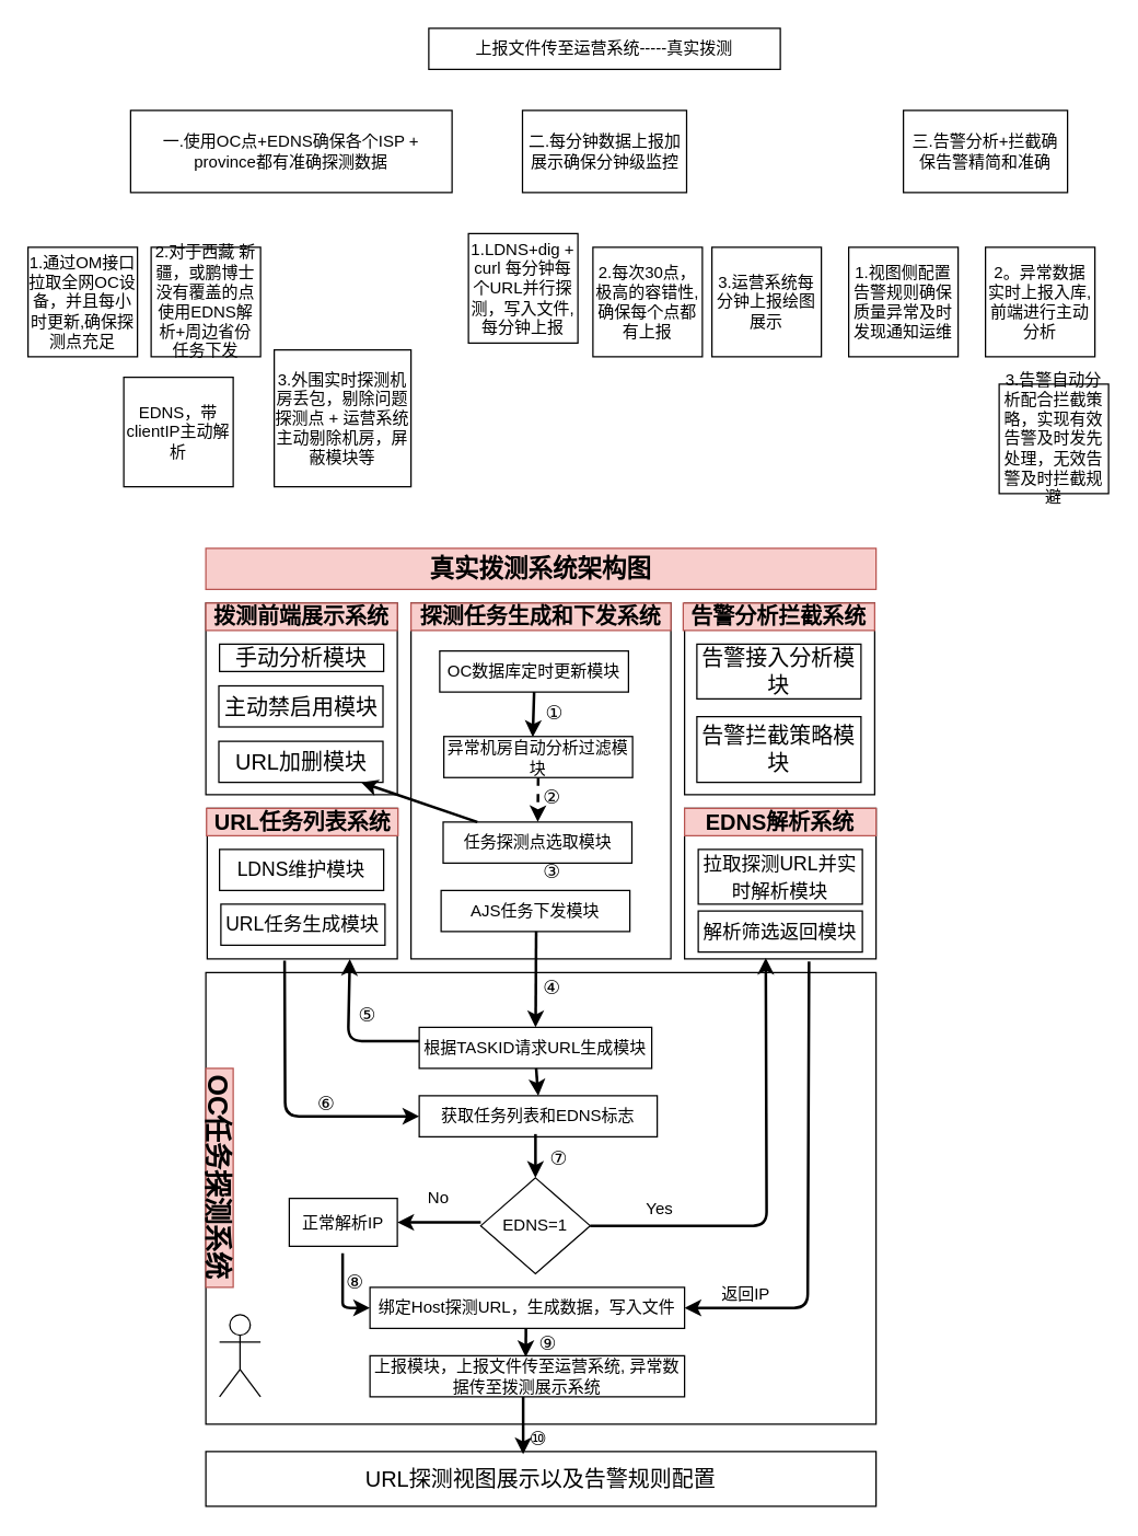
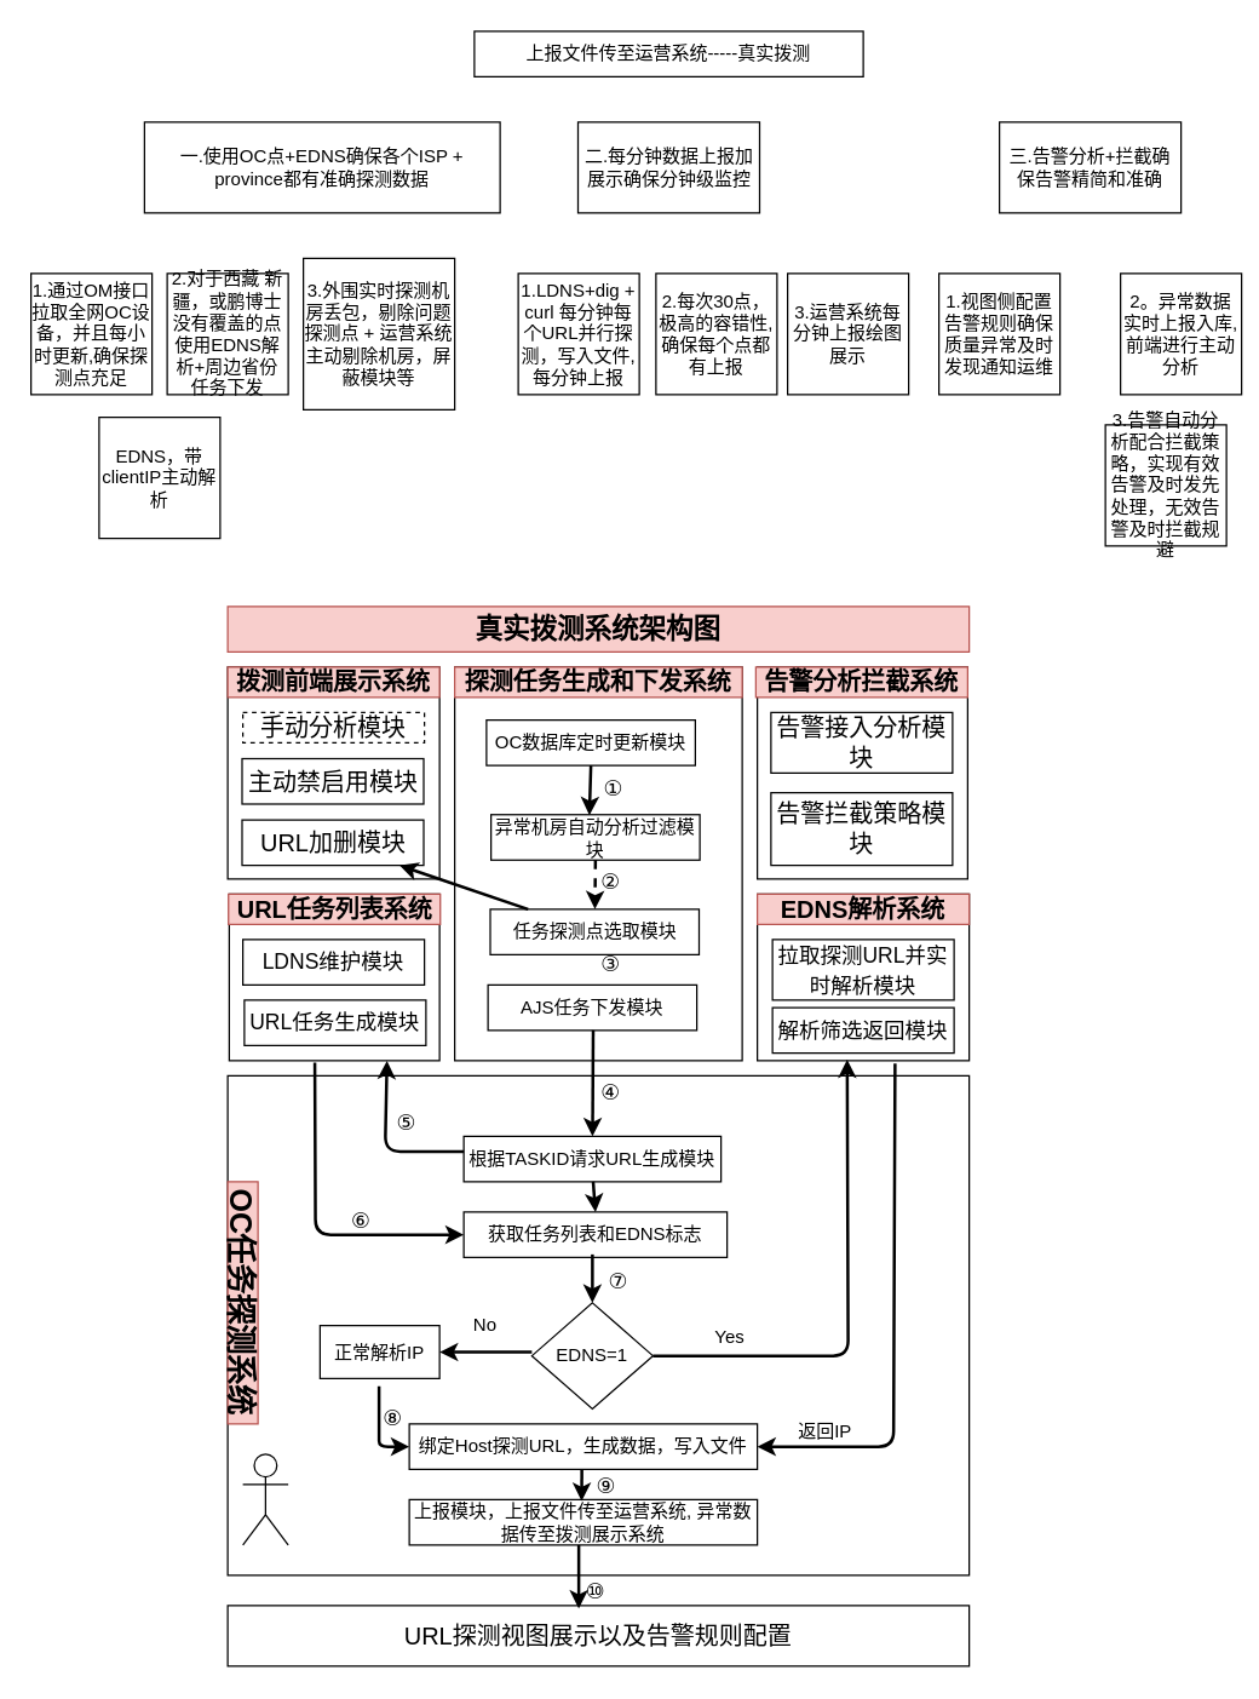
  <mxCell id="0" />
  <mxCell id="1" parent="0" />
  <mxCell id="2" value="上报文件传至运营系统-----真实拨测" style="rounded=0;whiteSpace=wrap;html=1;" vertex="1" parent="1"><mxGeometry x="313" y="20" width="257" height="30" as="geometry" /></mxCell>
  <mxCell id="3" value="一.使用OC点+EDNS确保各个ISP + province都有准确探测数据" style="rounded=0;whiteSpace=wrap;html=1;" vertex="1" parent="1"><mxGeometry x="95" y="80" width="235" height="60" as="geometry" /></mxCell>
  <mxCell id="4" value="二.每分钟数据上报加展示确保分钟级监控" style="rounded=0;whiteSpace=wrap;html=1;" vertex="1" parent="1"><mxGeometry x="381.5" y="80" width="120" height="60" as="geometry" /></mxCell>
  <mxCell id="5" value="三.告警分析+拦截确保告警精简和准确" style="rounded=0;whiteSpace=wrap;html=1;" vertex="1" parent="1"><mxGeometry x="660" y="80" width="120" height="60" as="geometry" /></mxCell>
  <mxCell id="6" value="1.通过OM接口拉取全网OC设备，并且每小时更新,确保探测点充足" style="whiteSpace=wrap;html=1;aspect=fixed;" vertex="1" parent="1"><mxGeometry y="180" width="80" height="80" as="geometry" x="20" /></mxCell>
  <mxCell id="7" value="2.对于西藏 新疆，或鹏博士没有覆盖的点使用EDNS解析+周边省份任务下发" style="whiteSpace=wrap;html=1;aspect=fixed;" vertex="1" parent="1"><mxGeometry x="110" y="180" width="80" height="80" as="geometry" /></mxCell>
- <mxCell id="8" value="3.外围实时探测机房丢包，剔除问题探测点 + 运营系统主动剔除机房，屏蔽模块等" style="whiteSpace=wrap;html=1;aspect=fixed;" vertex="1" parent="1"><mxGeometry x="200" y="255" width="100" height="100" as="geometry" /></mxCell>
- <mxCell id="9" value="1.LDNS+dig + curl 每分钟每个URL并行探测，写入文件,每分钟上报" style="whiteSpace=wrap;html=1;aspect=fixed;" vertex="1" parent="1"><mxGeometry x="342" y="170" width="80" height="80" as="geometry" /></mxCell>
+ <mxCell id="8" value="3.外围实时探测机房丢包，剔除问题探测点 + 运营系统主动剔除机房，屏蔽模块等" style="whiteSpace=wrap;html=1;aspect=fixed;" vertex="1" parent="1"><mxGeometry x="200" y="170" width="100" height="100" as="geometry" /></mxCell>
+ <mxCell id="9" value="1.LDNS+dig + curl 每分钟每个URL并行探测，写入文件,每分钟上报" style="whiteSpace=wrap;html=1;aspect=fixed;" vertex="1" parent="1"><mxGeometry x="342" y="180" width="80" height="80" as="geometry" /></mxCell>
  <mxCell id="10" value="2.每次30点，极高的容错性,确保每个点都有上报" style="whiteSpace=wrap;html=1;aspect=fixed;" vertex="1" parent="1"><mxGeometry x="433" y="180" width="80" height="80" as="geometry" /></mxCell>
  <mxCell id="11" value="3.运营系统每分钟上报绘图展示" style="whiteSpace=wrap;html=1;aspect=fixed;" vertex="1" parent="1"><mxGeometry x="520" y="180" width="80" height="80" as="geometry" /></mxCell>
  <mxCell id="12" value="1.视图侧配置告警规则确保质量异常及时发现通知运维" style="whiteSpace=wrap;html=1;aspect=fixed;" vertex="1" parent="1"><mxGeometry x="620" y="180" width="80" height="80" as="geometry" /></mxCell>
- <mxCell id="13" value="2。异常数据实时上报入库,前端进行主动分析" style="whiteSpace=wrap;html=1;aspect=fixed;" vertex="1" parent="1"><mxGeometry x="720" y="180" width="80" height="80" as="geometry" /></mxCell>
+ <mxCell id="13" value="2。异常数据实时上报入库,前端进行主动分析" style="whiteSpace=wrap;html=1;aspect=fixed;" vertex="1" parent="1"><mxGeometry x="740" y="180" width="80" height="80" as="geometry" /></mxCell>
  <mxCell id="14" value="3.告警自动分析配合拦截策略，实现有效告警及时发先处理，无效告警及时拦截规避" style="whiteSpace=wrap;html=1;aspect=fixed;" vertex="1" parent="1"><mxGeometry x="730" y="280" width="80" height="80" as="geometry" /></mxCell>
- <mxCell id="15" value="EDNS，带clientIP主动解析" style="whiteSpace=wrap;html=1;aspect=fixed;" vertex="1" parent="1"><mxGeometry x="90" y="275" width="80" height="80" as="geometry" /></mxCell>
+ <mxCell id="15" value="EDNS，带clientIP主动解析" style="whiteSpace=wrap;html=1;aspect=fixed;" vertex="1" parent="1"><mxGeometry x="65" y="275" width="80" height="80" as="geometry" /></mxCell>
  <mxCell id="16" value="" style="rounded=0;whiteSpace=wrap;html=1;" vertex="1" parent="1"><mxGeometry x="300" y="440" width="190" height="260" as="geometry" /></mxCell>
  <mxCell id="17" value="OC数据库定时更新模块" style="rounded=0;whiteSpace=wrap;html=1;" vertex="1" parent="1"><mxGeometry x="321" y="475" width="138" height="30" as="geometry" /></mxCell>
  <mxCell id="18" value="异常机房自动分析过滤模块" style="rounded=0;whiteSpace=wrap;html=1;" vertex="1" parent="1"><mxGeometry x="324" y="537.5" width="138" height="30" as="geometry" /></mxCell>
  <mxCell id="19" value="任务探测点选取模块" style="rounded=0;whiteSpace=wrap;html=1;" vertex="1" parent="1"><mxGeometry x="323.5" y="600" width="138" height="30" as="geometry" /></mxCell>
  <mxCell id="20" value="AJS任务下发模块" style="rounded=0;whiteSpace=wrap;html=1;" vertex="1" parent="1"><mxGeometry x="322" y="650" width="138" height="30" as="geometry" /></mxCell>
  <mxCell id="21" value="" style="rounded=0;whiteSpace=wrap;html=1;" vertex="1" parent="1"><mxGeometry x="500" y="590" width="140" height="110" as="geometry" /></mxCell>
  <mxCell id="22" value="&amp;nbsp;" style="rounded=0;whiteSpace=wrap;html=1;" vertex="1" parent="1"><mxGeometry x="150" y="710" width="490" height="330" as="geometry" /></mxCell>
  <mxCell id="23" value="根据TASKID请求URL生成模块" style="rounded=0;whiteSpace=wrap;html=1;" vertex="1" parent="1"><mxGeometry x="306" y="750" width="170" height="30" as="geometry" /></mxCell>
  <mxCell id="24" value="" style="endArrow=classic;html=1;entryX=0.75;entryY=1;entryDx=0;entryDy=0;strokeColor=#000000;strokeWidth=2;" edge="1" parent="1" target="59"><mxGeometry width="50" height="50" relative="1" as="geometry"><mxPoint x="306" y="760" as="sourcePoint" /><mxPoint x="253.5" y="680" as="targetPoint" /><Array as="points"><mxPoint x="254" y="760" /></Array></mxGeometry></mxCell>
  <mxCell id="25" value="获取任务列表和EDNS标志" style="rounded=0;whiteSpace=wrap;html=1;" vertex="1" parent="1"><mxGeometry x="306" y="800" width="174" height="30" as="geometry" /></mxCell>
  <mxCell id="26" value="" style="endArrow=classic;html=1;exitX=0.407;exitY=1.012;exitDx=0;exitDy=0;exitPerimeter=0;entryX=0;entryY=0.5;entryDx=0;entryDy=0;fillColor=#ffe6cc;strokeColor=#000000;strokeWidth=2;" edge="1" parent="1" source="59" target="25"><mxGeometry width="50" height="50" relative="1" as="geometry"><mxPoint x="207.96" y="680.75" as="sourcePoint" /><mxPoint x="80" y="930" as="targetPoint" /><Array as="points"><mxPoint x="208" y="815" /></Array></mxGeometry></mxCell>
  <mxCell id="27" value="EDNS=1" style="rhombus;whiteSpace=wrap;html=1;" vertex="1" parent="1"><mxGeometry x="351" y="860" width="80" height="70" as="geometry" /></mxCell>
  <mxCell id="28" value="" style="endArrow=classic;html=1;strokeColor=#000000;entryX=0.424;entryY=0.993;entryDx=0;entryDy=0;exitX=1;exitY=0.5;exitDx=0;exitDy=0;strokeWidth=2;entryPerimeter=0;" edge="1" parent="1" source="27" target="21"><mxGeometry width="50" height="50" relative="1" as="geometry"><mxPoint x="30" y="1180" as="sourcePoint" /><mxPoint x="80" y="1130" as="targetPoint" /><Array as="points"><mxPoint x="560" y="895" /></Array></mxGeometry></mxCell>
  <mxCell id="29" value="正常解析IP" style="rounded=0;whiteSpace=wrap;html=1;" vertex="1" parent="1"><mxGeometry x="211" y="875" width="79" height="35" as="geometry" /></mxCell>
  <mxCell id="30" value="Yes" style="text;html=1;strokeColor=none;fillColor=none;align=center;verticalAlign=middle;whiteSpace=wrap;rounded=0;" vertex="1" parent="1"><mxGeometry x="461.5" y="872.5" width="40" height="20" as="geometry" /></mxCell>
  <mxCell id="31" value="No&amp;nbsp;" style="text;html=1;strokeColor=none;fillColor=none;align=center;verticalAlign=middle;whiteSpace=wrap;rounded=0;" vertex="1" parent="1"><mxGeometry x="302" y="865" width="40" height="20" as="geometry" /></mxCell>
  <mxCell id="32" value="" style="endArrow=classic;html=1;strokeColor=#000000;entryX=1;entryY=0.5;entryDx=0;entryDy=0;strokeWidth=2;" edge="1" parent="1" target="29"><mxGeometry width="50" height="50" relative="1" as="geometry"><mxPoint x="351" y="892.5" as="sourcePoint" /><mxPoint x="401" y="842.5" as="targetPoint" /></mxGeometry></mxCell>
  <mxCell id="33" value="绑定Host探测URL，生成数据，写入文件" style="rounded=0;whiteSpace=wrap;html=1;" vertex="1" parent="1"><mxGeometry x="270" y="940" width="230" height="30" as="geometry" /></mxCell>
  <mxCell id="34" value="" style="endArrow=classic;html=1;strokeColor=#000000;entryX=1;entryY=0.5;entryDx=0;entryDy=0;strokeWidth=2;exitX=0.65;exitY=1.018;exitDx=0;exitDy=0;exitPerimeter=0;" edge="1" parent="1" source="21" target="33"><mxGeometry width="50" height="50" relative="1" as="geometry"><mxPoint x="590" y="650" as="sourcePoint" /><mxPoint x="640" y="600" as="targetPoint" /><Array as="points"><mxPoint x="590" y="955" /></Array></mxGeometry></mxCell>
  <mxCell id="35" value="返回IP" style="text;html=1;strokeColor=none;fillColor=none;align=center;verticalAlign=middle;whiteSpace=wrap;rounded=0;" vertex="1" parent="1"><mxGeometry x="510" y="935" width="70" height="20" as="geometry" /></mxCell>
  <mxCell id="36" value="" style="endArrow=classic;html=1;strokeColor=#000000;entryX=0;entryY=0.5;entryDx=0;entryDy=0;strokeWidth=2;" edge="1" parent="1" target="33"><mxGeometry width="50" height="50" relative="1" as="geometry"><mxPoint x="250" y="915" as="sourcePoint" /><mxPoint x="300" y="865" as="targetPoint" /><Array as="points"><mxPoint x="250" y="940" /><mxPoint x="250" y="955" /></Array></mxGeometry></mxCell>
  <mxCell id="37" value="上报模块，上报文件传至运营系统, 异常数据传至拨测展示系统" style="rounded=0;whiteSpace=wrap;html=1;" vertex="1" parent="1"><mxGeometry x="270" y="990" width="230" height="30" as="geometry" /></mxCell>
  <mxCell id="38" value="&lt;b&gt;&lt;font style=&quot;font-size: 20px&quot;&gt;OC任务探测系统&lt;/font&gt;&lt;/b&gt;" style="text;html=1;strokeColor=#b85450;fillColor=#f8cecc;align=center;verticalAlign=middle;whiteSpace=wrap;rounded=0;rotation=90;" vertex="1" parent="1"><mxGeometry x="80" y="850" width="160" height="20" as="geometry" /></mxCell>
  <mxCell id="39" value="" style="endArrow=classic;html=1;strokeColor=#000000;strokeWidth=2;" edge="1" parent="1" target="23"><mxGeometry width="50" height="50" relative="1" as="geometry"><mxPoint x="391.5" y="680" as="sourcePoint" /><mxPoint x="441.5" y="630" as="targetPoint" /></mxGeometry></mxCell>
  <mxCell id="40" value="" style="endArrow=classic;html=1;strokeColor=#000000;entryX=0.5;entryY=0;entryDx=0;entryDy=0;strokeWidth=2;" edge="1" parent="1" target="25"><mxGeometry width="50" height="50" relative="1" as="geometry"><mxPoint x="391.5" y="780" as="sourcePoint" /><mxPoint x="441.5" y="730" as="targetPoint" /></mxGeometry></mxCell>
  <mxCell id="41" value="" style="endArrow=classic;html=1;strokeColor=#000000;entryX=0.5;entryY=0;entryDx=0;entryDy=0;strokeWidth=2;" edge="1" parent="1" target="27"><mxGeometry width="50" height="50" relative="1" as="geometry"><mxPoint x="391" y="828" as="sourcePoint" /><mxPoint x="443" y="777.5" as="targetPoint" /></mxGeometry></mxCell>
  <mxCell id="42" value="" style="rounded=0;whiteSpace=wrap;html=1;" vertex="1" parent="1"><mxGeometry x="150" y="440" width="140" height="140" as="geometry" /></mxCell>
  <mxCell id="43" value="拨测前端展示系统" style="text;html=1;strokeColor=#b85450;fillColor=#f8cecc;align=center;verticalAlign=middle;whiteSpace=wrap;rounded=0;fontStyle=1;fontSize=16;rotation=0;" vertex="1" parent="1"><mxGeometry x="150" y="440" width="140" height="20" as="geometry" /></mxCell>
- <mxCell id="44" value="手动分析模块" style="rounded=0;whiteSpace=wrap;html=1;fontSize=16;" vertex="1" parent="1"><mxGeometry x="160" y="470" width="120" height="20" as="geometry" /></mxCell>
+ <mxCell id="44" value="手动分析模块" style="rounded=0;whiteSpace=wrap;html=1;fontSize=16;dashed=1;" vertex="1" parent="1"><mxGeometry x="160" y="470" width="120" height="20" as="geometry" /></mxCell>
  <mxCell id="45" value="主动禁启用模块" style="rounded=0;whiteSpace=wrap;html=1;fontSize=16;" vertex="1" parent="1"><mxGeometry x="159.5" y="500.5" width="120" height="30" as="geometry" /></mxCell>
  <mxCell id="46" value="URL加删模块" style="rounded=0;whiteSpace=wrap;html=1;fontSize=16;" vertex="1" parent="1"><mxGeometry x="159.5" y="541" width="120" height="30" as="geometry" /></mxCell>
  <mxCell id="47" value="" style="rounded=0;whiteSpace=wrap;html=1;fontSize=16;" vertex="1" parent="1"><mxGeometry x="500" y="440" width="139" height="140" as="geometry" /></mxCell>
  <mxCell id="48" value="告警分析拦截系统" style="text;html=1;strokeColor=#b85450;fillColor=#f8cecc;align=center;verticalAlign=middle;whiteSpace=wrap;rounded=0;fontSize=16;fontStyle=1" vertex="1" parent="1"><mxGeometry x="499" y="440" width="140" height="20" as="geometry" /></mxCell>
  <mxCell id="49" value="告警接入分析模块" style="rounded=0;whiteSpace=wrap;html=1;fontSize=16;" vertex="1" parent="1"><mxGeometry x="509" y="470" width="120" height="40" as="geometry" /></mxCell>
  <mxCell id="50" value="告警拦截策略模块" style="rounded=0;whiteSpace=wrap;html=1;fontSize=16;" vertex="1" parent="1"><mxGeometry x="509" y="523" width="120" height="48" as="geometry" /></mxCell>
  <mxCell id="51" value="URL探测视图展示以及告警规则配置" style="rounded=0;whiteSpace=wrap;html=1;fontSize=16;" vertex="1" parent="1"><mxGeometry x="150" y="1060" width="490" height="40" as="geometry" /></mxCell>
  <mxCell id="52" value="" style="endArrow=classic;html=1;strokeColor=#000000;fontSize=16;strokeWidth=2;" edge="1" parent="1"><mxGeometry width="50" height="50" relative="1" as="geometry"><mxPoint x="382" y="1020" as="sourcePoint" /><mxPoint x="382" y="1062" as="targetPoint" /></mxGeometry></mxCell>
  <mxCell id="53" value="" style="endArrow=classic;html=1;strokeColor=#000000;fontSize=16;entryX=0.471;entryY=0.05;entryDx=0;entryDy=0;entryPerimeter=0;strokeWidth=2;" edge="1" parent="1"><mxGeometry width="50" height="50" relative="1" as="geometry"><mxPoint x="384" y="970" as="sourcePoint" /><mxPoint x="383.917" y="991" as="targetPoint" /><Array as="points" /></mxGeometry></mxCell>
  <mxCell id="54" value="EDNS解析系统" style="text;html=1;strokeColor=#b85450;fillColor=#f8cecc;align=center;verticalAlign=middle;whiteSpace=wrap;rounded=0;fontSize=16;fontStyle=1" vertex="1" parent="1"><mxGeometry x="500" y="590" width="140" height="20" as="geometry" /></mxCell>
  <mxCell id="55" value="&lt;font style=&quot;font-size: 14px&quot;&gt;拉取探测URL并实时解析模块&lt;/font&gt;" style="rounded=0;whiteSpace=wrap;html=1;fontSize=16;" vertex="1" parent="1"><mxGeometry x="510" y="620" width="120" height="40" as="geometry" /></mxCell>
  <mxCell id="56" value="&lt;font style=&quot;font-size: 14px;&quot;&gt;解析筛选返回模块&lt;/font&gt;" style="rounded=0;whiteSpace=wrap;html=1;fontSize=14;" vertex="1" parent="1"><mxGeometry x="510" y="665" width="120" height="30" as="geometry" /></mxCell>
  <mxCell id="57" value="探测任务生成和下发系统" style="text;html=1;strokeColor=#b85450;fillColor=#f8cecc;align=center;verticalAlign=middle;whiteSpace=wrap;rounded=0;fontSize=16;fontStyle=1" vertex="1" parent="1"><mxGeometry x="300" y="440" width="190" height="20" as="geometry" /></mxCell>
  <mxCell id="58" value="" style="shape=umlActor;verticalLabelPosition=bottom;labelBackgroundColor=#ffffff;verticalAlign=top;html=1;outlineConnect=0;fontSize=16;" vertex="1" parent="1"><mxGeometry x="160" y="960" width="30" height="60" as="geometry" /></mxCell>
  <mxCell id="59" value="" style="rounded=0;whiteSpace=wrap;html=1;fontSize=16;" vertex="1" parent="1"><mxGeometry x="151" y="590" width="139" height="110" as="geometry" /></mxCell>
  <mxCell id="60" value="URL任务列表系统" style="text;html=1;strokeColor=#b85450;fillColor=#f8cecc;align=center;verticalAlign=middle;whiteSpace=wrap;rounded=0;fontSize=16;fontStyle=1" vertex="1" parent="1"><mxGeometry x="150.5" y="590" width="140" height="20" as="geometry" /></mxCell>
  <mxCell id="61" value="LDNS维护模块" style="rounded=0;whiteSpace=wrap;html=1;fontSize=14;" vertex="1" parent="1"><mxGeometry x="160" y="620" width="120" height="30" as="geometry" /></mxCell>
  <mxCell id="62" value="URL任务生成模块" style="rounded=0;whiteSpace=wrap;html=1;fontSize=14;" vertex="1" parent="1"><mxGeometry x="161" y="660" width="120" height="30" as="geometry" /></mxCell>
  <mxCell id="63" value="" style="endArrow=classic;html=1;strokeColor=#000000;strokeWidth=2;fontSize=14;entryX=0.471;entryY=0.012;entryDx=0;entryDy=0;entryPerimeter=0;" edge="1" parent="1" target="18"><mxGeometry width="50" height="50" relative="1" as="geometry"><mxPoint x="390" y="505" as="sourcePoint" /><mxPoint x="440" y="455" as="targetPoint" /></mxGeometry></mxCell>
  <mxCell id="64" value="" style="endArrow=classic;html=1;strokeColor=#000000;strokeWidth=2;fontSize=14;exitX=0.5;exitY=1;exitDx=0;exitDy=0;dashed=1;" edge="1" parent="1" source="18" target="19"><mxGeometry width="50" height="50" relative="1" as="geometry"><mxPoint x="380" y="620" as="sourcePoint" /><mxPoint x="430" y="570" as="targetPoint" /></mxGeometry></mxCell>
  <mxCell id="65" value="①" style="text;html=1;strokeColor=none;fillColor=none;align=center;verticalAlign=middle;whiteSpace=wrap;rounded=0;fontSize=14;" vertex="1" parent="1"><mxGeometry x="385" y="510" width="40" height="20" as="geometry" /></mxCell>
  <mxCell id="66" value="" style="endArrow=classic;html=1;strokeColor=#000000;strokeWidth=2;fontSize=14;" edge="1" parent="1" source="19" target="46"><mxGeometry width="50" height="50" relative="1" as="geometry"><mxPoint x="392.5" y="680" as="sourcePoint" /><mxPoint x="392.5" y="700.711" as="targetPoint" /></mxGeometry></mxCell>
  <mxCell id="67" value="②" style="text;html=1;resizable=0;points=[];autosize=1;align=left;verticalAlign=top;spacingTop=-4;fontSize=14;" vertex="1" parent="1"><mxGeometry x="395" y="571" width="30" height="20" as="geometry" /></mxCell>
  <mxCell id="68" value="③" style="text;html=1;resizable=0;points=[];autosize=1;align=left;verticalAlign=top;spacingTop=-4;fontSize=14;" vertex="1" parent="1"><mxGeometry x="395" y="625" width="30" height="20" as="geometry" /></mxCell>
  <mxCell id="69" value="④" style="text;html=1;resizable=0;points=[];autosize=1;align=left;verticalAlign=top;spacingTop=-4;fontSize=14;" vertex="1" parent="1"><mxGeometry x="395" y="710" width="30" height="20" as="geometry" /></mxCell>
  <mxCell id="70" value="⑤" style="text;html=1;resizable=0;points=[];autosize=1;align=left;verticalAlign=top;spacingTop=-4;fontSize=14;" vertex="1" parent="1"><mxGeometry x="260" y="730" width="30" height="20" as="geometry" /></mxCell>
  <mxCell id="71" value="⑥" style="text;html=1;resizable=0;points=[];autosize=1;align=left;verticalAlign=top;spacingTop=-4;fontSize=14;" vertex="1" parent="1"><mxGeometry x="230" y="795" width="30" height="20" as="geometry" /></mxCell>
  <mxCell id="72" value="⑦" style="text;html=1;resizable=0;points=[];autosize=1;align=left;verticalAlign=top;spacingTop=-4;fontSize=14;" vertex="1" parent="1"><mxGeometry x="400" y="835" width="30" height="20" as="geometry" /></mxCell>
  <mxCell id="73" value="⑧" style="text;html=1;resizable=0;points=[];autosize=1;align=left;verticalAlign=top;spacingTop=-4;fontSize=14;" vertex="1" parent="1"><mxGeometry x="251" y="925" width="30" height="20" as="geometry" /></mxCell>
  <mxCell id="74" value="⑨" style="text;html=1;resizable=0;points=[];autosize=1;align=left;verticalAlign=top;spacingTop=-4;fontSize=14;" vertex="1" parent="1"><mxGeometry x="392" y="970" width="30" height="20" as="geometry" /></mxCell>
  <mxCell id="75" value="⑩" style="text;html=1;resizable=0;points=[];autosize=1;align=left;verticalAlign=top;spacingTop=-4;fontSize=14;" vertex="1" parent="1"><mxGeometry x="385" y="1040" width="30" height="20" as="geometry" /></mxCell>
  <mxCell id="76" value="&lt;b&gt;&lt;font style=&quot;font-size: 18px&quot;&gt;真实拨测系统架构图&lt;/font&gt;&lt;/b&gt;" style="rounded=0;whiteSpace=wrap;html=1;fontSize=14;fillColor=#f8cecc;strokeColor=#b85450;" vertex="1" parent="1"><mxGeometry x="150" y="400" width="490" height="30" as="geometry" /></mxCell>
